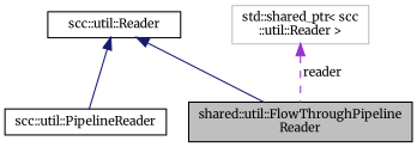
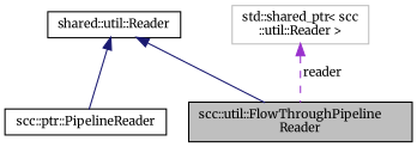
  digraph {
    fontname=Merriweather
    node [color=black fillcolor=white fontname=Merriweather fontsize=10 shape=record style=filled]
    edge [color=midnightblue dir=back fontname=Merriweather fontsize=10 labelfontname=Helvetica labelfontsize=10 style=solid]
-   n1 [fillcolor=grey75 fontcolor=black height=0.2 label="shared::util::FlowThroughPipeline\lReader" width=0.4]
-   n2 [height=0.2 label="scc::util::PipelineReader" width=0.4]
-   n3 [height=0.2 label="scc::util::Reader" width=0.4]
+   n1 [fillcolor=grey75 fontcolor=black height=0.2 label="scc::util::FlowThroughPipeline\lReader" width=0.4]
+   n2 [height=0.2 label="scc::ptr::PipelineReader" width=0.4]
+   n3 [height=0.2 label="shared::util::Reader" width=0.4]
    n4 [color=grey75 height=0.2 label="std::shared_ptr\< scc\l::util::Reader \>" width=0.4]
    n3 -> n1
    n3 -> n2
    n4 -> n1 [color=darkorchid3 label=" reader" style=dashed]
  }
